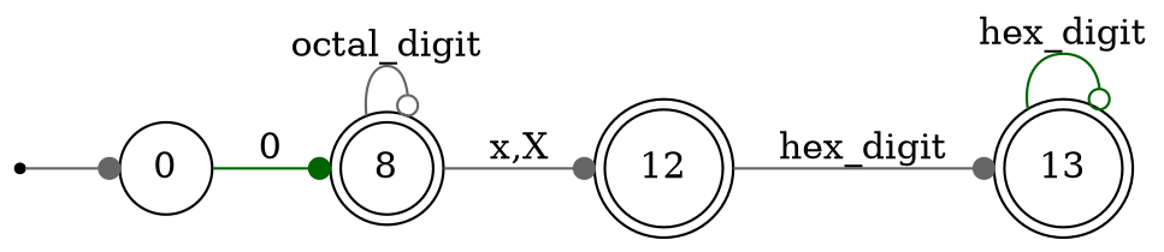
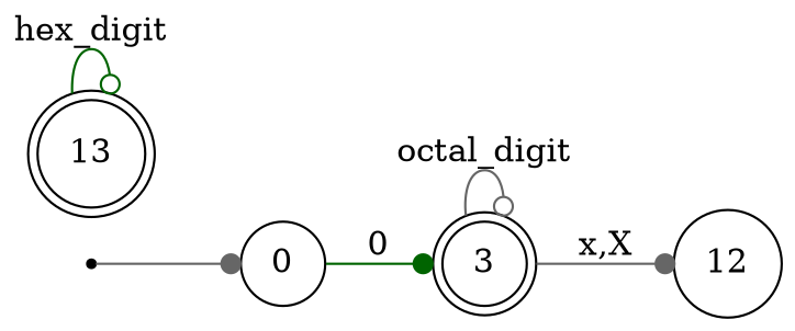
  digraph {
    rankdir=LR
    node [shape=circle]
    edge [arrowhead=dot color=gray40]
    s [shape=point]
    0
-   3 [shape=doublecircle label=8]
-   12 [shape=doublecircle]
+   3 [shape=doublecircle]
+   12
    13 [shape=doublecircle]
    s -> 0
    0 -> 3 [color=darkgreen label=0]
    3 -> 3 [arrowhead=odot label=octal_digit]
    3 -> 12 [label="x,X"]
-   12 -> 13 [label=hex_digit]
    13 -> 13 [arrowhead=odot color=darkgreen label=hex_digit]
  }
